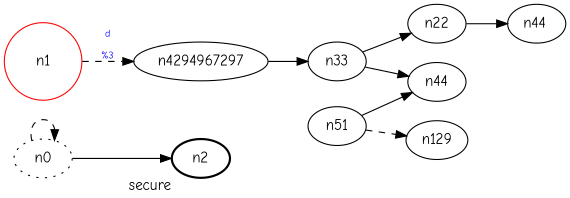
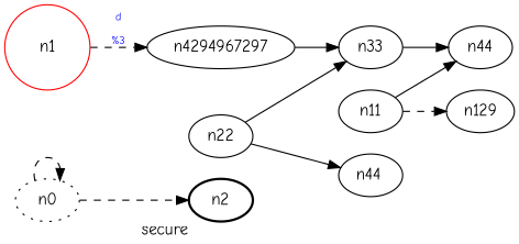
  digraph {
    fontcolor=blue
    fontname="Comic Neue"
    rankdir=LR
    node [fontname="Comic Neue"]
    edge [fontname="Comic Neue"]
    n0 [fillcolor="#123456" style=dotted]
    n2 [style=bold xlabel=secure]
    n1 [color=red height=1 style="fillｰed" width=1]
    n4294967297
    n33
-   n11 [label=n51]
+   n11
    n129
    n44
    n22
    "n44 "
    n0 -> n0 [style=dashed]
-   n0 -> n2 [style=solid]
+   n0 -> n2 [style=dashed]
    n1 -> n4294967297 [fontcolor=blue fontsize=9 label="d\n\l\G" style=dashed]
    n4294967297 -> n33
    n33 -> n44
    n11 -> n129 [style=dashed]
    n11 -> n44
-   n33 -> n22
+   n22 -> n33
    n22 -> "n44 "
  }
